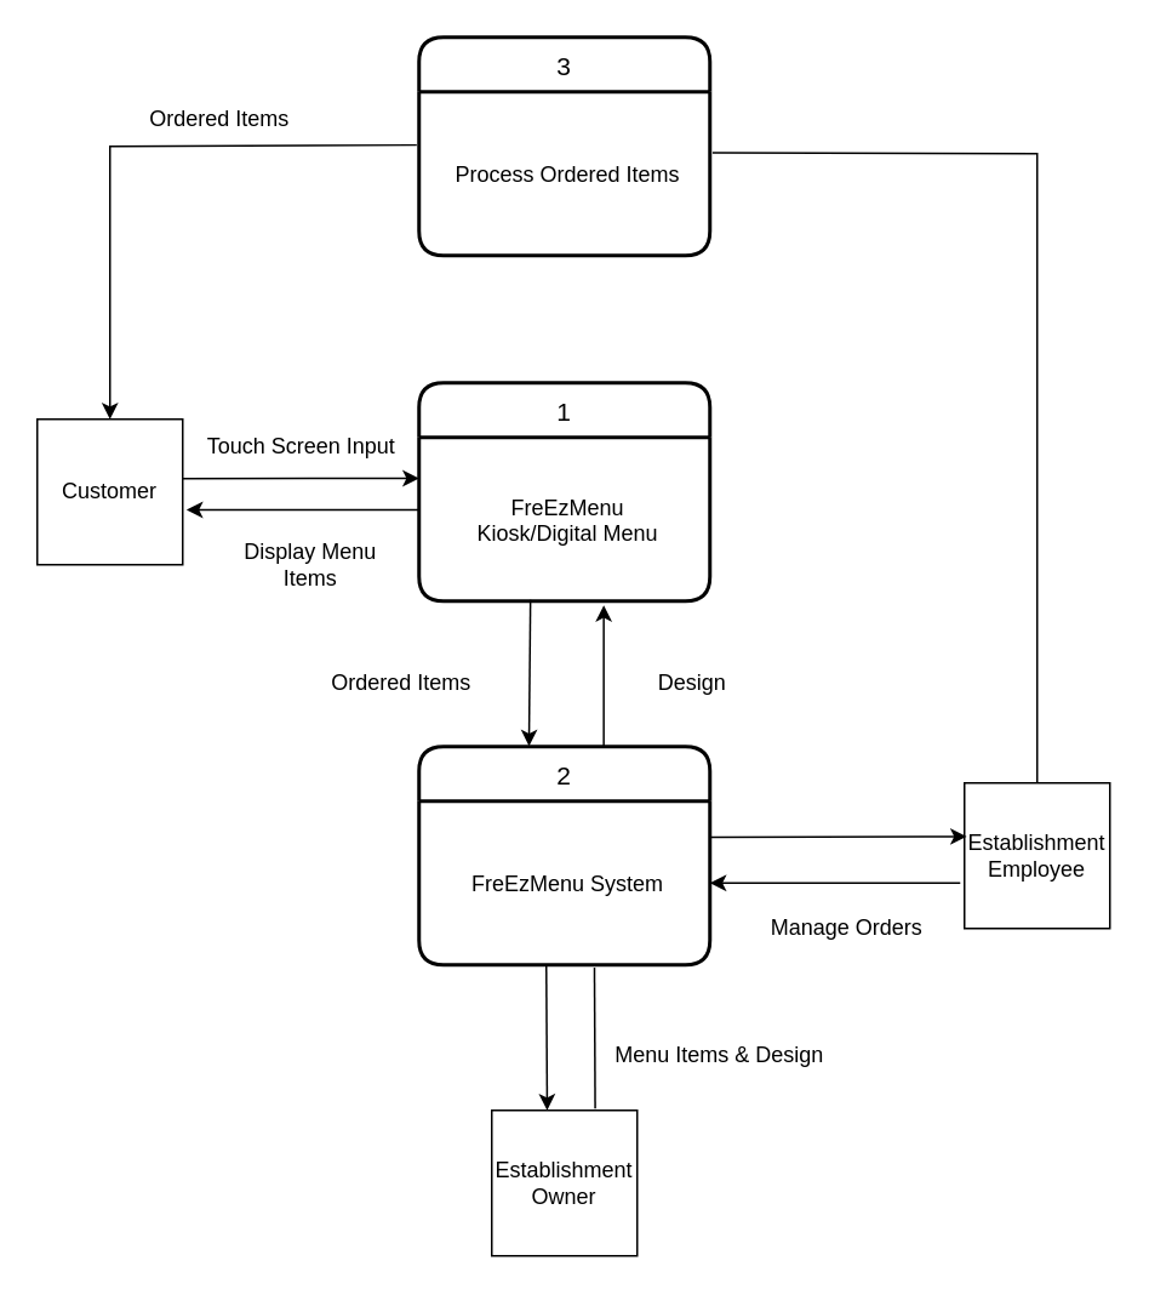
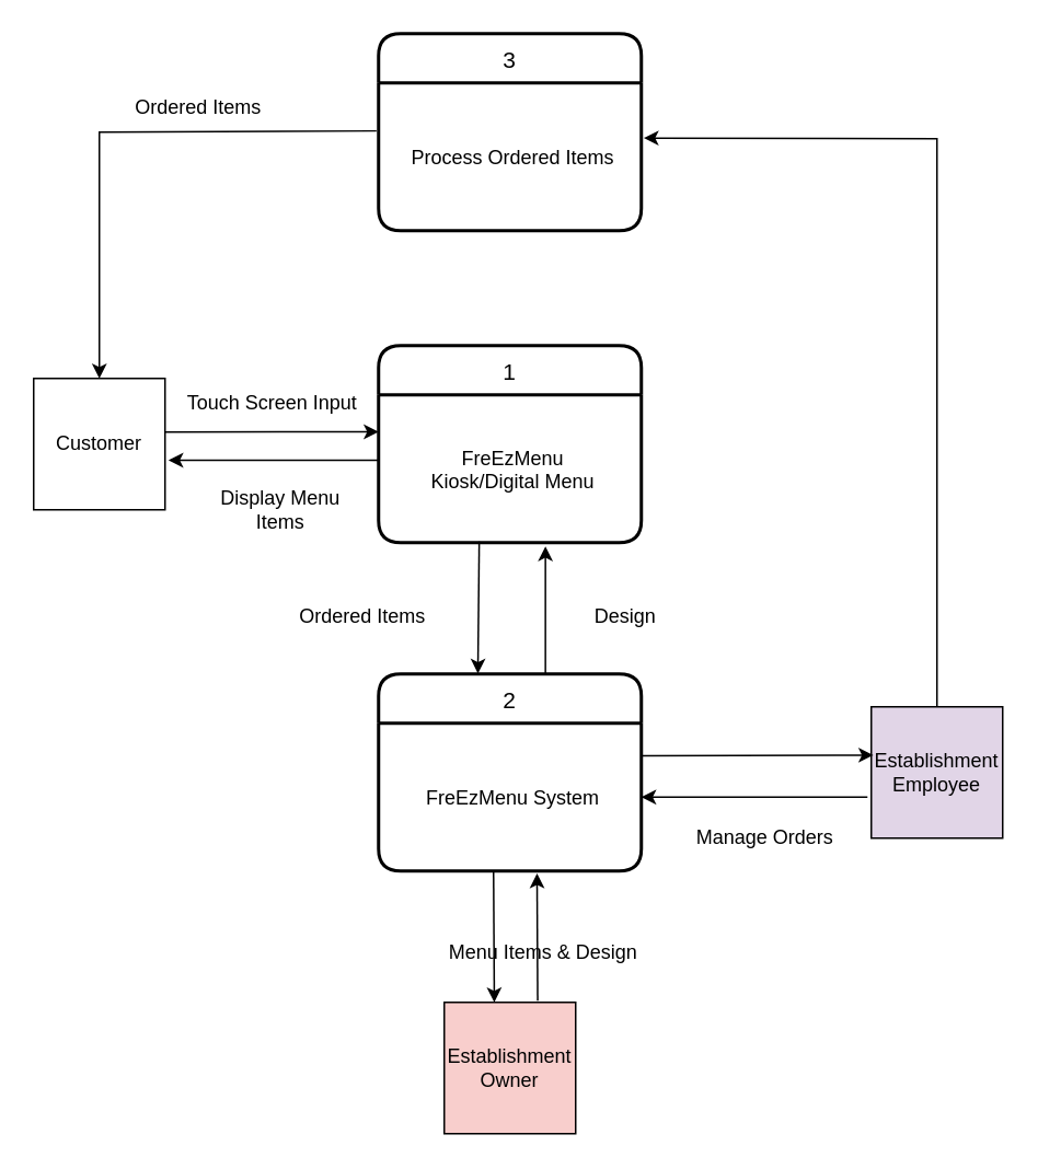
  <mxCell id="0" />
  <mxCell id="1" parent="0" />
  <mxCell id="2" value="Customer" style="whiteSpace=wrap;html=1;aspect=fixed;" vertex="1" parent="1"><mxGeometry x="20" y="230" width="80" height="80" as="geometry" /></mxCell>
- <mxCell id="3" value="Establishment&lt;br&gt;Employee" style="whiteSpace=wrap;html=1;aspect=fixed;" vertex="1" parent="1"><mxGeometry x="530" y="430" width="80" height="80" as="geometry" /></mxCell>
- <mxCell id="4" value="Establishment&lt;br&gt;Owner" style="whiteSpace=wrap;html=1;aspect=fixed;" vertex="1" parent="1"><mxGeometry x="270" y="610" width="80" height="80" as="geometry" /></mxCell>
+ <mxCell id="3" value="Establishment&lt;br&gt;Employee" style="whiteSpace=wrap;html=1;aspect=fixed;fillColor=#e1d5e7;" vertex="1" parent="1"><mxGeometry x="530" y="430" width="80" height="80" as="geometry" /></mxCell>
+ <mxCell id="4" value="Establishment&lt;br&gt;Owner" style="whiteSpace=wrap;html=1;aspect=fixed;fillColor=#f8cecc;" vertex="1" parent="1"><mxGeometry x="270" y="610" width="80" height="80" as="geometry" /></mxCell>
  <mxCell id="5" value="1" style="swimlane;childLayout=stackLayout;horizontal=1;startSize=30;horizontalStack=0;rounded=1;fontSize=14;fontStyle=0;strokeWidth=2;resizeParent=0;resizeLast=1;shadow=0;dashed=0;align=center;" vertex="1" parent="1"><mxGeometry x="230" y="210" width="160" height="120" as="geometry" /></mxCell>
  <mxCell id="6" value="FreEzMenu&#10;Kiosk/Digital Menu" style="align=center;strokeColor=none;fillColor=none;spacingLeft=4;fontSize=12;verticalAlign=middle;resizable=0;rotatable=0;part=1;" vertex="1" parent="5"><mxGeometry y="30" width="160" height="90" as="geometry" /></mxCell>
  <mxCell id="7" value="2" style="swimlane;childLayout=stackLayout;horizontal=1;startSize=30;horizontalStack=0;rounded=1;fontSize=14;fontStyle=0;strokeWidth=2;resizeParent=0;resizeLast=1;shadow=0;dashed=0;align=center;" vertex="1" parent="1"><mxGeometry x="230" y="410" width="160" height="120" as="geometry" /></mxCell>
  <mxCell id="8" value="FreEzMenu System" style="align=center;strokeColor=none;fillColor=none;spacingLeft=4;fontSize=12;verticalAlign=middle;resizable=0;rotatable=0;part=1;" vertex="1" parent="7"><mxGeometry y="30" width="160" height="90" as="geometry" /></mxCell>
  <mxCell id="9" value="" style="endArrow=classic;html=1;exitX=1.001;exitY=0.408;exitDx=0;exitDy=0;entryX=0;entryY=0.25;entryDx=0;entryDy=0;exitPerimeter=0;" edge="1" parent="1" source="2" target="6"><mxGeometry width="50" height="50" relative="1" as="geometry"><mxPoint x="140" y="269.8" as="sourcePoint" /><mxPoint x="230" y="269.8" as="targetPoint" /></mxGeometry></mxCell>
  <mxCell id="10" value="" style="endArrow=classic;html=1;entryX=1.026;entryY=0.623;entryDx=0;entryDy=0;entryPerimeter=0;exitX=0;exitY=0.443;exitDx=0;exitDy=0;exitPerimeter=0;" edge="1" parent="1" source="6" target="2"><mxGeometry width="50" height="50" relative="1" as="geometry"><mxPoint x="140" y="340" as="sourcePoint" /><mxPoint x="190" y="290" as="targetPoint" /></mxGeometry></mxCell>
  <mxCell id="11" value="" style="endArrow=classic;html=1;entryX=0.635;entryY=1.025;entryDx=0;entryDy=0;entryPerimeter=0;exitX=0.635;exitY=0;exitDx=0;exitDy=0;exitPerimeter=0;" edge="1" parent="1" source="7" target="6"><mxGeometry width="50" height="50" relative="1" as="geometry"><mxPoint x="310" y="410" as="sourcePoint" /><mxPoint x="360" y="360" as="targetPoint" /></mxGeometry></mxCell>
  <mxCell id="12" value="" style="endArrow=classic;html=1;entryX=0.378;entryY=-0.002;entryDx=0;entryDy=0;entryPerimeter=0;exitX=0.383;exitY=0.993;exitDx=0;exitDy=0;exitPerimeter=0;" edge="1" parent="1" source="6" target="7"><mxGeometry width="50" height="50" relative="1" as="geometry"><mxPoint x="290" y="400" as="sourcePoint" /><mxPoint x="290" y="330" as="targetPoint" /></mxGeometry></mxCell>
  <mxCell id="13" value="" style="endArrow=classic;html=1;exitX=1;exitY=0.22;exitDx=0;exitDy=0;exitPerimeter=0;entryX=0.016;entryY=0.368;entryDx=0;entryDy=0;entryPerimeter=0;" edge="1" parent="1" source="8" target="3"><mxGeometry width="50" height="50" relative="1" as="geometry"><mxPoint x="420" y="510" as="sourcePoint" /><mxPoint x="470" y="460" as="targetPoint" /></mxGeometry></mxCell>
  <mxCell id="14" value="" style="endArrow=classic;html=1;exitX=-0.029;exitY=0.688;exitDx=0;exitDy=0;exitPerimeter=0;entryX=1;entryY=0.5;entryDx=0;entryDy=0;" edge="1" parent="1" source="3" target="8"><mxGeometry width="50" height="50" relative="1" as="geometry"><mxPoint x="430" y="490" as="sourcePoint" /><mxPoint x="510" y="490.2" as="targetPoint" /></mxGeometry></mxCell>
- <mxCell id="15" value="" style="endArrow=none;html=1;entryX=0.603;entryY=1.016;entryDx=0;entryDy=0;entryPerimeter=0;exitX=0.711;exitY=-0.012;exitDx=0;exitDy=0;exitPerimeter=0;" edge="1" parent="1" source="4" target="8"><mxGeometry width="50" height="50" relative="1" as="geometry"><mxPoint x="325" y="610" as="sourcePoint" /><mxPoint x="375" y="560" as="targetPoint" /></mxGeometry></mxCell>
+ <mxCell id="15" value="" style="endArrow=classic;html=1;entryX=0.603;entryY=1.016;entryDx=0;entryDy=0;entryPerimeter=0;exitX=0.711;exitY=-0.012;exitDx=0;exitDy=0;exitPerimeter=0;" edge="1" parent="1" source="4" target="8"><mxGeometry width="50" height="50" relative="1" as="geometry"><mxPoint x="325" y="610" as="sourcePoint" /><mxPoint x="375" y="560" as="targetPoint" /></mxGeometry></mxCell>
  <mxCell id="16" value="" style="endArrow=classic;html=1;entryX=0.378;entryY=-0.002;entryDx=0;entryDy=0;entryPerimeter=0;" edge="1" parent="1"><mxGeometry width="50" height="50" relative="1" as="geometry"><mxPoint x="300" y="530" as="sourcePoint" /><mxPoint x="300.48" y="610" as="targetPoint" /></mxGeometry></mxCell>
  <mxCell id="17" value="3" style="swimlane;childLayout=stackLayout;horizontal=1;startSize=30;horizontalStack=0;rounded=1;fontSize=14;fontStyle=0;strokeWidth=2;resizeParent=0;resizeLast=1;shadow=0;dashed=0;align=center;" vertex="1" parent="1"><mxGeometry x="230" y="20" width="160" height="120" as="geometry" /></mxCell>
  <mxCell id="18" value="Process Ordered Items" style="align=center;strokeColor=none;fillColor=none;spacingLeft=4;fontSize=12;verticalAlign=middle;resizable=0;rotatable=0;part=1;" vertex="1" parent="17"><mxGeometry y="30" width="160" height="90" as="geometry" /></mxCell>
- <mxCell id="19" value="" style="endArrow=none;html=1;entryX=1.009;entryY=0.373;entryDx=0;entryDy=0;entryPerimeter=0;rounded=0;exitX=0.5;exitY=0;exitDx=0;exitDy=0;" edge="1" parent="1" source="3" target="18"><mxGeometry width="50" height="50" relative="1" as="geometry"><mxPoint x="510" y="430" as="sourcePoint" /><mxPoint x="560" y="380" as="targetPoint" /><Array as="points"><mxPoint x="570" y="84" /></Array></mxGeometry></mxCell>
+ <mxCell id="19" value="" style="endArrow=classic;html=1;entryX=1.009;entryY=0.373;entryDx=0;entryDy=0;entryPerimeter=0;rounded=0;exitX=0.5;exitY=0;exitDx=0;exitDy=0;" edge="1" parent="1" source="3" target="18"><mxGeometry width="50" height="50" relative="1" as="geometry"><mxPoint x="510" y="430" as="sourcePoint" /><mxPoint x="560" y="380" as="targetPoint" /><Array as="points"><mxPoint x="570" y="84" /></Array></mxGeometry></mxCell>
  <mxCell id="20" value="" style="endArrow=classic;html=1;rounded=0;entryX=0.5;entryY=0;entryDx=0;entryDy=0;exitX=-0.008;exitY=0.325;exitDx=0;exitDy=0;exitPerimeter=0;" edge="1" parent="1" source="18" target="2"><mxGeometry width="50" height="50" relative="1" as="geometry"><mxPoint x="170" y="200" as="sourcePoint" /><mxPoint x="220" y="150" as="targetPoint" /><Array as="points"><mxPoint x="60" y="80" /></Array></mxGeometry></mxCell>
  <mxCell id="21" value="Ordered Items" style="text;html=1;align=center;verticalAlign=middle;resizable=0;points=[];autosize=1;strokeColor=none;fillColor=none;" vertex="1" parent="1"><mxGeometry x="70" y="50" width="100" height="30" as="geometry" /></mxCell>
  <mxCell id="22" value="Touch Screen Input" style="text;html=1;align=center;verticalAlign=middle;resizable=0;points=[];autosize=1;strokeColor=none;fillColor=none;" vertex="1" parent="1"><mxGeometry x="100" y="230" width="130" height="30" as="geometry" /></mxCell>
  <mxCell id="23" value="Display Menu&lt;br&gt;Items" style="text;html=1;align=center;verticalAlign=middle;resizable=0;points=[];autosize=1;strokeColor=none;fillColor=none;" vertex="1" parent="1"><mxGeometry x="120" y="290" width="100" height="40" as="geometry" /></mxCell>
  <mxCell id="24" value="Ordered Items" style="text;html=1;align=center;verticalAlign=middle;resizable=0;points=[];autosize=1;strokeColor=none;fillColor=none;" vertex="1" parent="1"><mxGeometry x="170" y="360" width="100" height="30" as="geometry" /></mxCell>
  <mxCell id="25" value="Design" style="text;html=1;align=center;verticalAlign=middle;resizable=0;points=[];autosize=1;strokeColor=none;fillColor=none;" vertex="1" parent="1"><mxGeometry x="350" y="360" width="60" height="30" as="geometry" /></mxCell>
- <mxCell id="26" value="Menu Items &amp;amp; Design" style="text;html=1;align=center;verticalAlign=middle;resizable=0;points=[];autosize=1;strokeColor=none;fillColor=none;" vertex="1" parent="1"><mxGeometry x="325" y="565" width="140" height="30" as="geometry" /></mxCell>
+ <mxCell id="26" value="Menu Items &amp;amp; Design" style="text;html=1;align=center;verticalAlign=middle;resizable=0;points=[];autosize=1;strokeColor=none;fillColor=none;" vertex="1" parent="1"><mxGeometry x="260" y="565" width="140" height="30" as="geometry" /></mxCell>
  <mxCell id="27" value="Manage Orders" style="text;html=1;align=center;verticalAlign=middle;resizable=0;points=[];autosize=1;strokeColor=none;fillColor=none;" vertex="1" parent="1"><mxGeometry x="410" y="495" width="110" height="30" as="geometry" /></mxCell>
